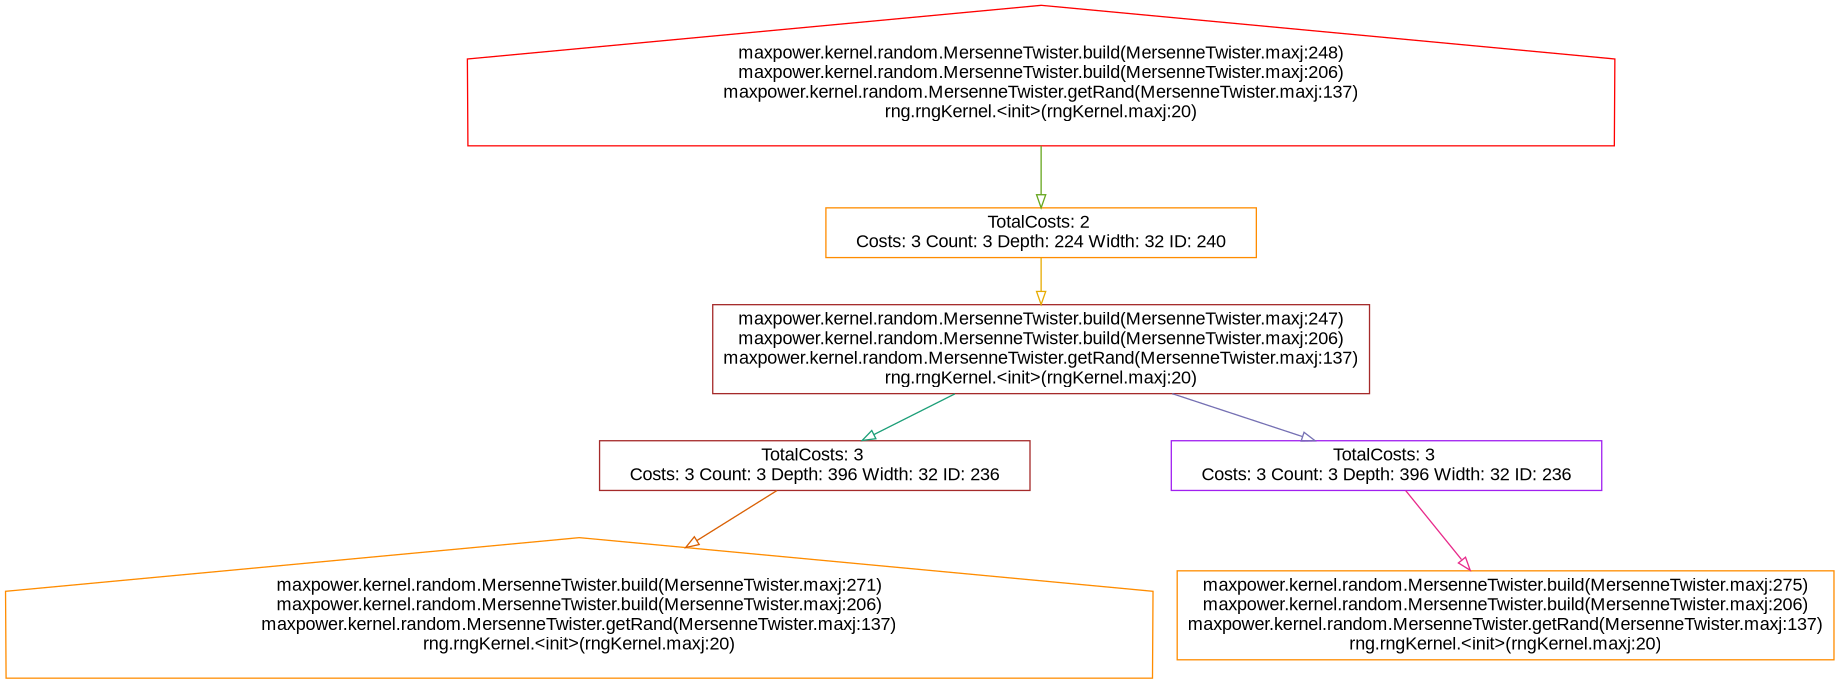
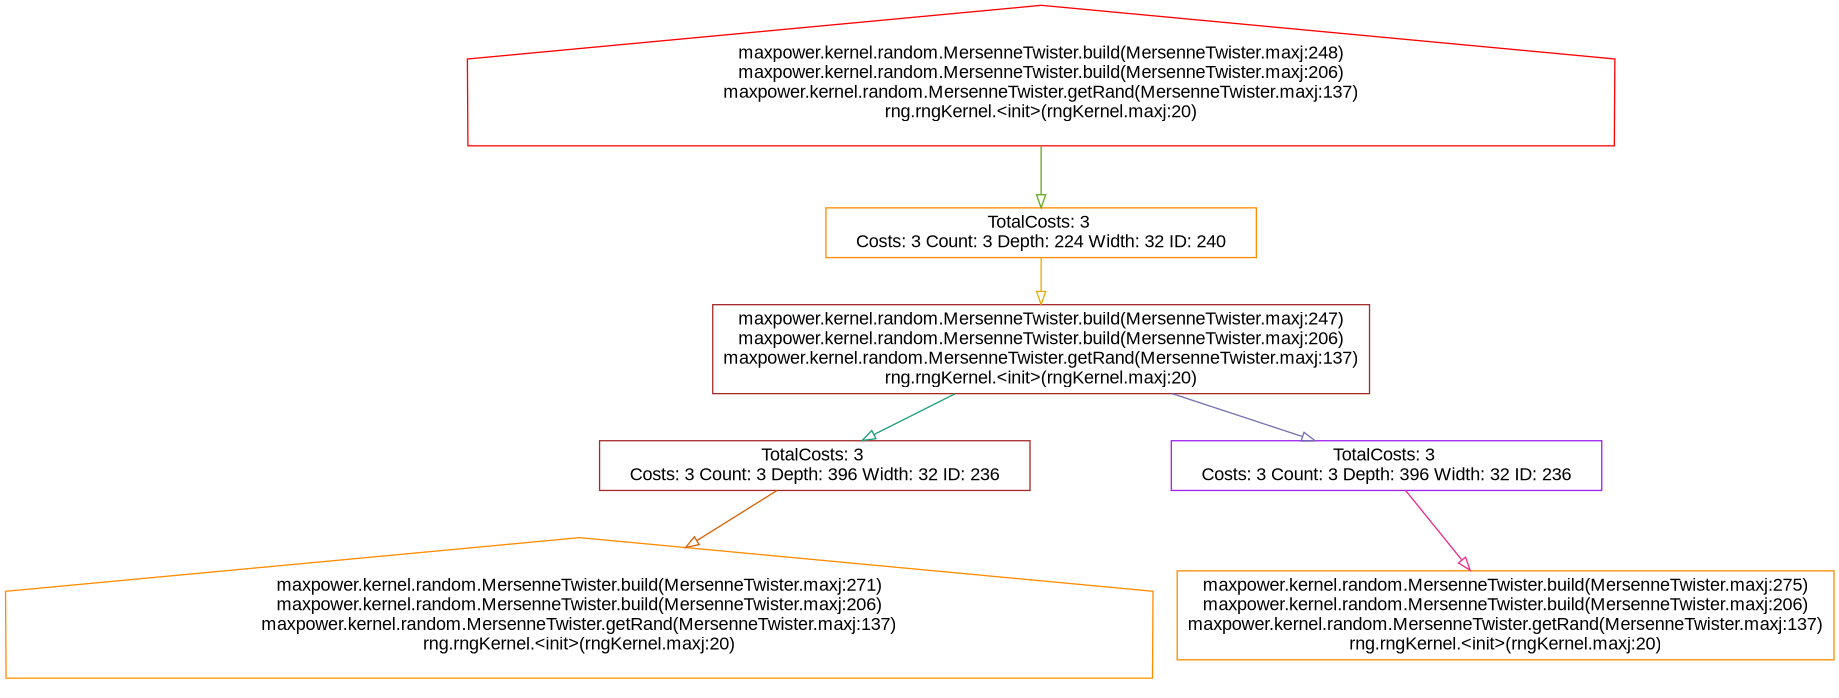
  digraph {
    fontname="Liberation Sans"
    node [shape=box color=darkorange fontname="Liberation Sans"]
    edge [arrowhead=onormal fontname="Liberation Sans"]
    n1 [label="maxpower.kernel.random.MersenneTwister.build(MersenneTwister.maxj:271)\nmaxpower.kernel.random.MersenneTwister.build(MersenneTwister.maxj:206)\nmaxpower.kernel.random.MersenneTwister.getRand(MersenneTwister.maxj:137)\nrng.rngKernel.<init>(rngKernel.maxj:20)\n" shape=house]
    n2 [label="maxpower.kernel.random.MersenneTwister.build(MersenneTwister.maxj:248)\nmaxpower.kernel.random.MersenneTwister.build(MersenneTwister.maxj:206)\nmaxpower.kernel.random.MersenneTwister.getRand(MersenneTwister.maxj:137)\nrng.rngKernel.<init>(rngKernel.maxj:20)\n" shape=house color=red]
-   n3 [label="TotalCosts: 2 \n    Costs: 3 Count: 3 Depth: 224 Width: 32 ID: 240    \n"]
+   n3 [label="TotalCosts: 3 \n    Costs: 3 Count: 3 Depth: 224 Width: 32 ID: 240    \n"]
    n4 [label="maxpower.kernel.random.MersenneTwister.build(MersenneTwister.maxj:275)\nmaxpower.kernel.random.MersenneTwister.build(MersenneTwister.maxj:206)\nmaxpower.kernel.random.MersenneTwister.getRand(MersenneTwister.maxj:137)\nrng.rngKernel.<init>(rngKernel.maxj:20)\n"]
    n5 [label="maxpower.kernel.random.MersenneTwister.build(MersenneTwister.maxj:247)\nmaxpower.kernel.random.MersenneTwister.build(MersenneTwister.maxj:206)\nmaxpower.kernel.random.MersenneTwister.getRand(MersenneTwister.maxj:137)\nrng.rngKernel.<init>(rngKernel.maxj:20)\n" orientation=90 color=brown]
    n6 [label="TotalCosts: 3 \n    Costs: 3 Count: 3 Depth: 396 Width: 32 ID: 236    \n" color=brown]
    n7 [label="TotalCosts: 3 \n    Costs: 3 Count: 3 Depth: 396 Width: 32 ID: 236    \n" color=purple]
    n2 -> n3 [color="/dark28/5"]
    n3 -> n5 [color="/dark28/6"]
    n5 -> n6 [color="/dark28/1"]
    n5 -> n7 [color="/dark28/3"]
    n6 -> n1 [color="/dark28/2"]
    n7 -> n4 [color="/dark28/4"]
  }
